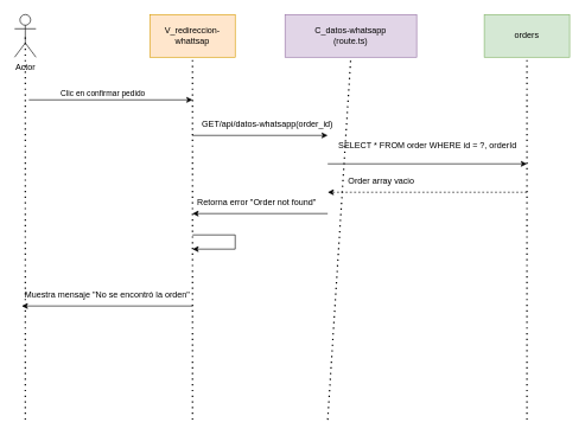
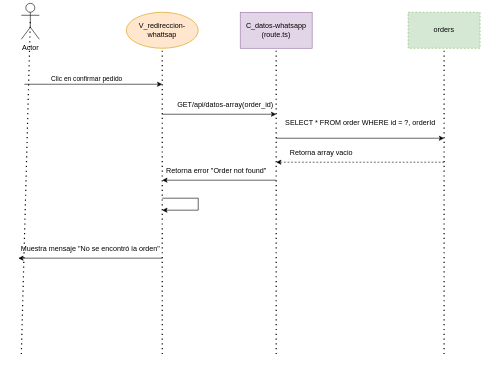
  <mxCell id="0" />
  <mxCell id="1" parent="0" />
- <mxCell id="2" value="V_redireccion-whattsap" style="rounded=0;whiteSpace=wrap;html=1;fillColor=#ffe6cc;strokeColor=#d79b00;" vertex="1" parent="1"><mxGeometry x="210" y="20" width="120" height="60" as="geometry" /></mxCell>
- <mxCell id="3" value="&lt;div&gt;C_datos-whatsapp&lt;/div&gt;&lt;div&gt;(route.ts)&lt;/div&gt;" style="rounded=0;whiteSpace=wrap;html=1;fillColor=#e1d5e7;strokeColor=#9673a6;" vertex="1" parent="1"><mxGeometry x="400" y="20" width="185" height="60" as="geometry" /></mxCell>
- <mxCell id="4" value="orders" style="rounded=0;whiteSpace=wrap;html=1;fillColor=#d5e8d4;strokeColor=#82b366;" vertex="1" parent="1"><mxGeometry x="680" y="20" width="120" height="60" as="geometry" /></mxCell>
- <mxCell id="5" value="Actor" style="shape=umlActor;verticalLabelPosition=bottom;verticalAlign=top;html=1;outlineConnect=0;" vertex="1" parent="1"><mxGeometry x="20" y="20" width="30" height="60" as="geometry" /></mxCell>
+ <mxCell id="2" value="V_redireccion-whattsap" style="ellipse;whiteSpace=wrap;html=1;fillColor=#ffe6cc;strokeColor=#d79b00;" vertex="1" parent="1"><mxGeometry x="210" y="20" width="120" height="60" as="geometry" /></mxCell>
+ <mxCell id="3" value="&lt;div&gt;C_datos-whatsapp&lt;/div&gt;&lt;div&gt;(route.ts)&lt;/div&gt;" style="rounded=0;whiteSpace=wrap;html=1;fillColor=#e1d5e7;strokeColor=#9673a6;" vertex="1" parent="1"><mxGeometry x="400" y="20" width="120" height="60" as="geometry" /></mxCell>
+ <mxCell id="4" value="orders" style="rounded=0;whiteSpace=wrap;html=1;fillColor=#d5e8d4;strokeColor=#82b366;dashed=1;" vertex="1" parent="1"><mxGeometry x="680" y="20" width="120" height="60" as="geometry" /></mxCell>
+ <mxCell id="5" value="Actor" style="shape=umlActor;verticalLabelPosition=bottom;verticalAlign=top;html=1;outlineConnect=0;" vertex="1" parent="1"><mxGeometry x="35" y="5" width="30" height="60" as="geometry" /></mxCell>
  <mxCell id="6" style="edgeStyle=orthogonalEdgeStyle;rounded=0;orthogonalLoop=1;jettySize=auto;html=1;exitX=0.5;exitY=1;exitDx=0;exitDy=0;" edge="1" parent="1" source="2" target="2"><mxGeometry relative="1" as="geometry" /></mxCell>
  <mxCell id="7" value="" style="endArrow=classic;html=1;rounded=0;" edge="1" parent="1"><mxGeometry width="50" height="50" relative="1" as="geometry"><mxPoint x="40" y="140" as="sourcePoint" /><mxPoint x="270" y="140" as="targetPoint" /></mxGeometry></mxCell>
  <mxCell id="8" value="Clic en confirmar pedido" style="edgeLabel;html=1;align=center;verticalAlign=middle;resizable=0;points=[];" connectable="0" vertex="1" parent="7"><mxGeometry x="-0.176" y="4" relative="1" as="geometry"><mxPoint x="8" y="-6" as="offset" /></mxGeometry></mxCell>
  <mxCell id="9" value="" style="endArrow=classic;html=1;rounded=0;" edge="1" parent="1"><mxGeometry width="50" height="50" relative="1" as="geometry"><mxPoint x="270" y="190" as="sourcePoint" /><mxPoint x="460" y="190" as="targetPoint" /></mxGeometry></mxCell>
- <mxCell id="10" value="GET/api/datos-whatsapp(order_id)" style="text;html=1;align=center;verticalAlign=middle;resizable=0;points=[];autosize=1;strokeColor=none;fillColor=none;" vertex="1" parent="1"><mxGeometry x="270" y="160" width="210" height="30" as="geometry" /></mxCell>
+ <mxCell id="10" value="GET/api/datos-array(order_id)" style="text;html=1;align=center;verticalAlign=middle;resizable=0;points=[];autosize=1;strokeColor=none;fillColor=none;" vertex="1" parent="1"><mxGeometry x="270" y="160" width="210" height="30" as="geometry" /></mxCell>
  <mxCell id="11" value="" style="endArrow=classic;html=1;rounded=0;" edge="1" parent="1"><mxGeometry width="50" height="50" relative="1" as="geometry"><mxPoint x="460" y="230" as="sourcePoint" /><mxPoint x="740" y="230" as="targetPoint" /></mxGeometry></mxCell>
  <mxCell id="12" value="&lt;div&gt;SELECT * FROM order WHERE id = ?, orderId&lt;/div&gt;" style="text;html=1;align=center;verticalAlign=middle;resizable=0;points=[];autosize=1;strokeColor=none;fillColor=none;" vertex="1" parent="1"><mxGeometry x="460" y="190" width="280" height="30" as="geometry" /></mxCell>
  <mxCell id="13" value="" style="endArrow=classic;html=1;rounded=0;dashed=1;" edge="1" parent="1"><mxGeometry width="50" height="50" relative="1" as="geometry"><mxPoint x="740" y="270" as="sourcePoint" /><mxPoint x="460" y="270" as="targetPoint" /></mxGeometry></mxCell>
- <mxCell id="14" value="Order array vacio" style="text;html=1;align=center;verticalAlign=middle;resizable=0;points=[];autosize=1;strokeColor=none;fillColor=none;" vertex="1" parent="1"><mxGeometry x="470" y="240" width="130" height="30" as="geometry" /></mxCell>
+ <mxCell id="14" value="Retorna array vacio" style="text;html=1;align=center;verticalAlign=middle;resizable=0;points=[];autosize=1;strokeColor=none;fillColor=none;" vertex="1" parent="1"><mxGeometry x="470" y="240" width="130" height="30" as="geometry" /></mxCell>
  <mxCell id="15" value="" style="endArrow=classic;html=1;rounded=0;" edge="1" parent="1"><mxGeometry width="50" height="50" relative="1" as="geometry"><mxPoint x="460" y="300" as="sourcePoint" /><mxPoint x="270" y="300" as="targetPoint" /></mxGeometry></mxCell>
  <mxCell id="16" value="Retorna error &quot;Order not found&quot;" style="text;html=1;align=center;verticalAlign=middle;resizable=0;points=[];autosize=1;strokeColor=none;fillColor=none;" vertex="1" parent="1"><mxGeometry x="265" y="270" width="190" height="30" as="geometry" /></mxCell>
  <mxCell id="17" value="" style="endArrow=classic;html=1;rounded=0;" edge="1" parent="1"><mxGeometry width="50" height="50" relative="1" as="geometry"><mxPoint x="270" y="430" as="sourcePoint" /><mxPoint x="30" y="430" as="targetPoint" /></mxGeometry></mxCell>
  <mxCell id="18" value="Muestra mensaje &quot;No se encontró la orden&quot;" style="text;html=1;align=center;verticalAlign=middle;resizable=0;points=[];autosize=1;strokeColor=none;fillColor=none;" vertex="1" parent="1"><mxGeometry x="20" y="400" width="260" height="30" as="geometry" /></mxCell>
  <mxCell id="19" value="" style="endArrow=none;dashed=1;html=1;dashPattern=1 3;strokeWidth=2;rounded=0;entryX=0.5;entryY=1;entryDx=0;entryDy=0;" edge="1" parent="1" target="2"><mxGeometry width="50" height="50" relative="1" as="geometry"><mxPoint x="270" y="590" as="sourcePoint" /><mxPoint x="580" y="240" as="targetPoint" /></mxGeometry></mxCell>
  <mxCell id="20" value="" style="endArrow=none;dashed=1;html=1;dashPattern=1 3;strokeWidth=2;rounded=0;entryX=0.5;entryY=1;entryDx=0;entryDy=0;" edge="1" parent="1" target="3"><mxGeometry width="50" height="50" relative="1" as="geometry"><mxPoint x="460" y="590" as="sourcePoint" /><mxPoint x="460" y="90" as="targetPoint" /></mxGeometry></mxCell>
  <mxCell id="21" value="" style="endArrow=none;dashed=1;html=1;dashPattern=1 3;strokeWidth=2;rounded=0;entryX=0.5;entryY=1;entryDx=0;entryDy=0;" edge="1" parent="1" target="4"><mxGeometry width="50" height="50" relative="1" as="geometry"><mxPoint x="740" y="590" as="sourcePoint" /><mxPoint x="690" y="240" as="targetPoint" /></mxGeometry></mxCell>
  <mxCell id="22" value="" style="endArrow=classic;html=1;rounded=0;" edge="1" parent="1"><mxGeometry width="50" height="50" relative="1" as="geometry"><mxPoint x="270" y="330" as="sourcePoint" /><mxPoint x="270" y="350" as="targetPoint" /><Array as="points"><mxPoint x="330" y="330" /><mxPoint x="330" y="350" /></Array></mxGeometry></mxCell>
  <mxCell id="23" value="" style="endArrow=none;dashed=1;html=1;dashPattern=1 3;strokeWidth=2;rounded=0;entryX=0.5;entryY=0.5;entryDx=0;entryDy=0;entryPerimeter=0;" edge="1" parent="1" target="5"><mxGeometry width="50" height="50" relative="1" as="geometry"><mxPoint x="35" y="590" as="sourcePoint" /><mxPoint x="300" y="250" as="targetPoint" /></mxGeometry></mxCell>
